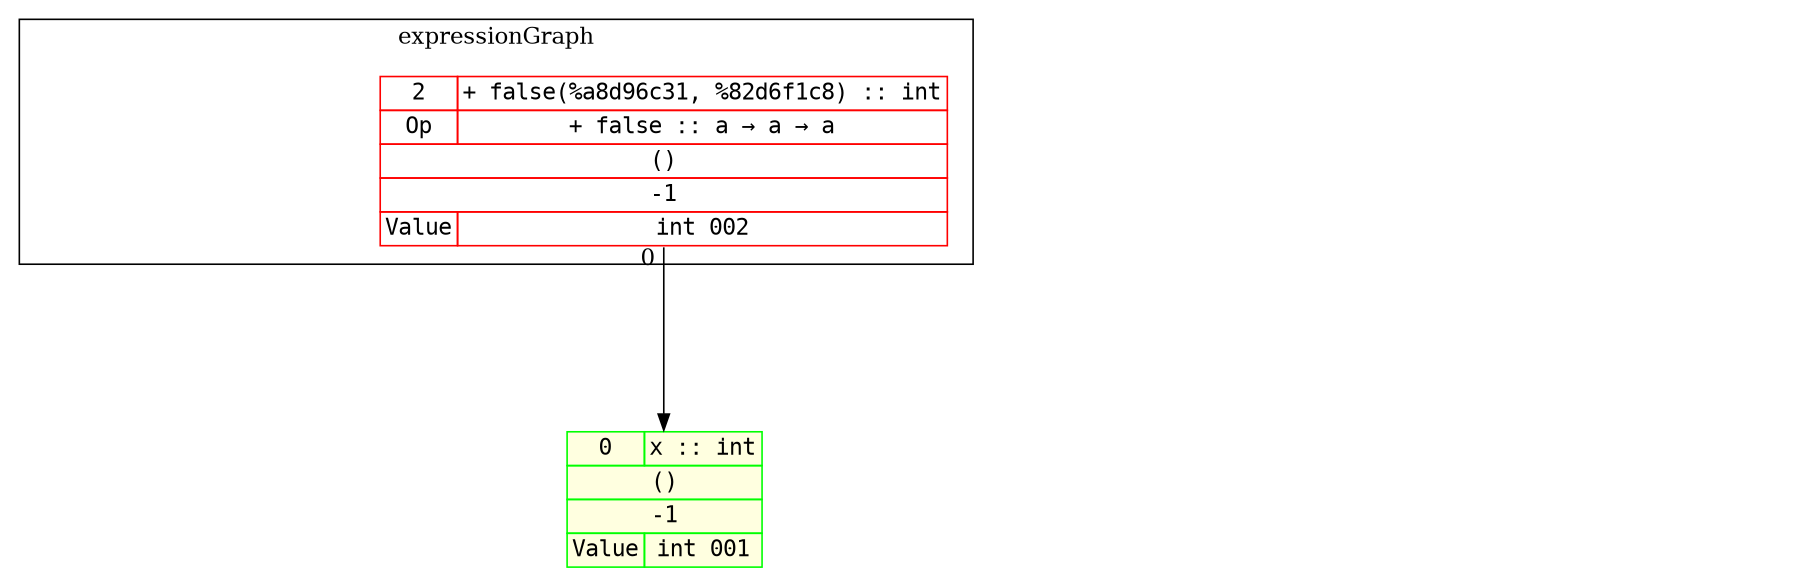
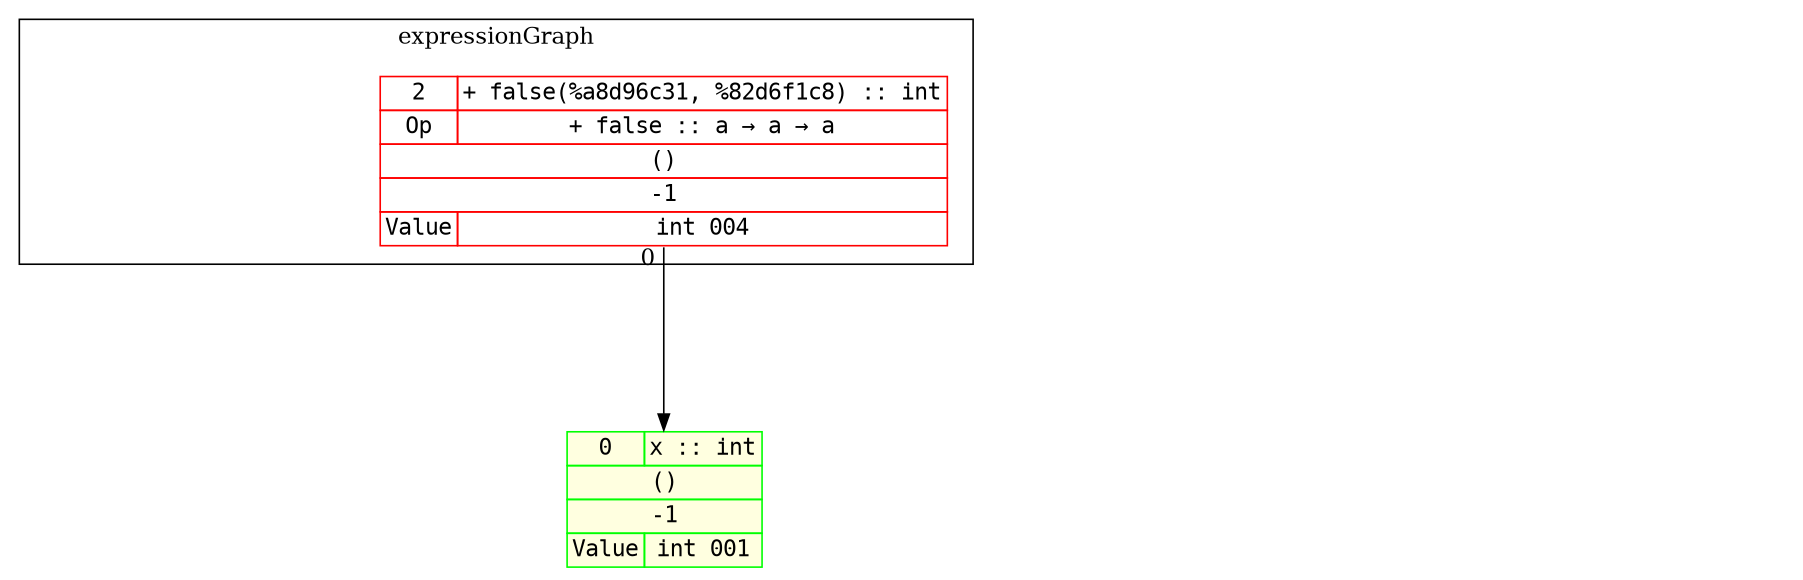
  digraph {
    nodesep=1
    rankdir=TB
    ranksep="1.5 equally"
    node [style=invis]
    edge [constraint=false style=invis weight=999]
-   n1 [fontname=monospace label=< <TABLE BORDER="0" CELLBORDER="1" CELLSPACING="0" PORT="anchor"  COLOR="#FF0000;" >  <TR><TD>2</TD><TD>+ false(%a8d96c31, %82d6f1c8) :: int</TD></TR> <TR><TD>Op</TD><TD>+ false :: a → a → a</TD></TR> <TR><TD COLSPAN="2">()</TD></TR> <TR><TD COLSPAN="2">-1</TD></TR>  <TR><TD>Value</TD><TD>int 002</TD></TR>   </TABLE> > shape=none style=""]
+   n1 [fontname=monospace label=< <TABLE BORDER="0" CELLBORDER="1" CELLSPACING="0" PORT="anchor"  COLOR="#FF0000;" >  <TR><TD>2</TD><TD>+ false(%a8d96c31, %82d6f1c8) :: int</TD></TR> <TR><TD>Op</TD><TD>+ false :: a → a → a</TD></TR> <TR><TD COLSPAN="2">()</TD></TR> <TR><TD COLSPAN="2">-1</TD></TR>  <TR><TD>Value</TD><TD>int 004</TD></TR>   </TABLE> > shape=none style=""]
    insideExprG
    n3 [fontname=monospace label=< <TABLE BORDER="0" CELLBORDER="1" CELLSPACING="0" PORT="anchor"  COLOR="#00FF00;" BGCOLOR="lightyellow">  <TR><TD>0</TD><TD>x :: int</TD></TR>  <TR><TD COLSPAN="2">()</TD></TR> <TR><TD COLSPAN="2">-1</TD></TR>  <TR><TD>Value</TD><TD>int 001</TD></TR>   </TABLE> > shape=none style=""]
    insideInputs
    outsideRoot
    outsideExprG
    subgraph cluster_1 {
      label=expressionGraph
      n1
      insideExprG
    }
    subgraph sub_2 {
      rank=max
      subgraph cluster_3 {
        label=inputs
        rank=max
        n3
        insideInputs
      }
    }
    subgraph sub_4 {
      outsideRoot
      outsideExprG
    }
    n1 -> n3 [headport="anchor:n" labelfloat=false taillabel=" 0 " tailport="anchor:s" constraint="" style="" weight=""]
    insideInputs -> insideExprG
    outsideRoot -> insideInputs
    outsideRoot -> outsideExprG
    outsideExprG -> insideExprG
  }
